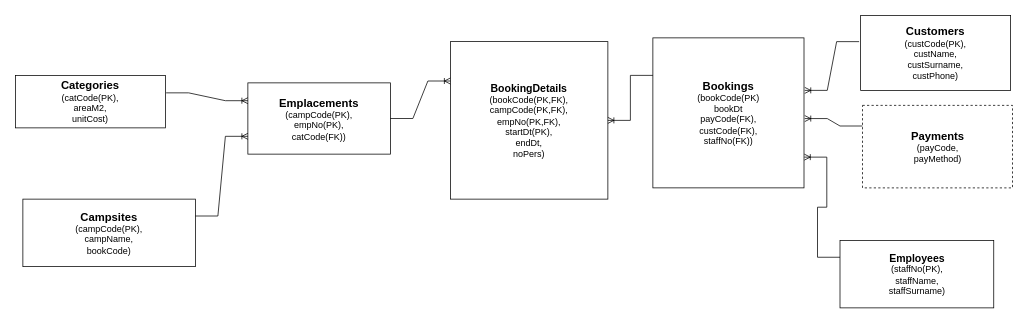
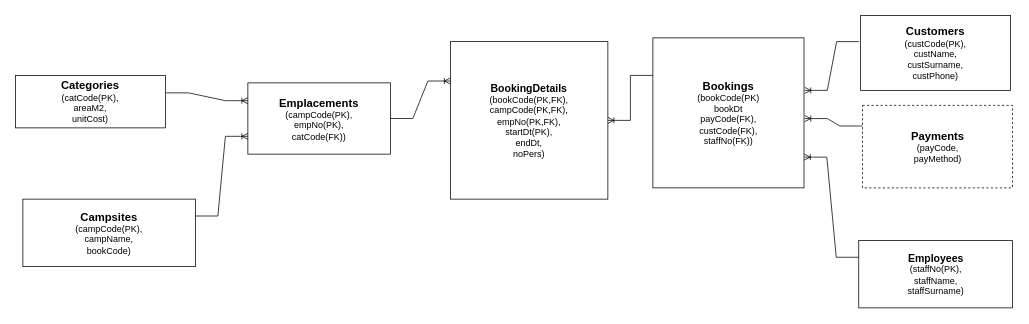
  <mxCell id="0" />
  <mxCell id="1" parent="0" />
  <mxCell id="2" value="&lt;b&gt;&lt;font style=&quot;font-size: 15px;&quot;&gt;Bookings&lt;/font&gt;&lt;/b&gt;&lt;div&gt;(bookCode(PK)&lt;/div&gt;&lt;div&gt;bookDt&lt;/div&gt;&lt;div&gt;payCode(FK),&lt;/div&gt;&lt;div&gt;custCode(FK),&lt;/div&gt;&lt;div&gt;staffNo(FK))&lt;/div&gt;" style="rounded=0;whiteSpace=wrap;html=1;" vertex="1" parent="1"><mxGeometry x="870" y="50" width="201.5" height="200" as="geometry" /></mxCell>
  <mxCell id="3" value="&lt;b&gt;&lt;font style=&quot;font-size: 15px;&quot;&gt;Customers&lt;/font&gt;&lt;/b&gt;&lt;div&gt;(custCode(PK),&lt;/div&gt;&lt;div&gt;custName,&lt;/div&gt;&lt;div&gt;custSurname,&lt;/div&gt;&lt;div&gt;custPhone)&lt;/div&gt;" style="rounded=0;whiteSpace=wrap;html=1;" vertex="1" parent="1"><mxGeometry x="1147" y="20" width="200" height="100" as="geometry" /></mxCell>
- <mxCell id="4" value="&lt;b&gt;&lt;font style=&quot;font-size: 14px;&quot;&gt;Employees&lt;/font&gt;&lt;/b&gt;&lt;div&gt;(staffNo(PK),&lt;/div&gt;&lt;div&gt;staffName,&lt;/div&gt;&lt;div&gt;staffSurname)&lt;/div&gt;" style="rounded=0;whiteSpace=wrap;html=1;" vertex="1" parent="1"><mxGeometry x="1119.5" y="320" width="205" height="90" as="geometry" /></mxCell>
+ <mxCell id="4" value="&lt;b&gt;&lt;font style=&quot;font-size: 14px;&quot;&gt;Employees&lt;/font&gt;&lt;/b&gt;&lt;div&gt;(staffNo(PK),&lt;/div&gt;&lt;div&gt;staffName,&lt;/div&gt;&lt;div&gt;staffSurname)&lt;/div&gt;" style="rounded=0;whiteSpace=wrap;html=1;" vertex="1" parent="1"><mxGeometry x="1144.5" y="320" width="205" height="90" as="geometry" /></mxCell>
  <mxCell id="5" value="&lt;b&gt;&lt;font style=&quot;font-size: 15px;&quot;&gt;Payments&lt;/font&gt;&lt;/b&gt;&lt;div&gt;(payCode,&lt;/div&gt;&lt;div&gt;payMethod)&lt;/div&gt;" style="rounded=0;whiteSpace=wrap;html=1;dashed=1;" vertex="1" parent="1"><mxGeometry x="1149.5" y="140" width="200" height="110" as="geometry" /></mxCell>
  <mxCell id="6" value="&lt;b&gt;&lt;font style=&quot;font-size: 15px;&quot;&gt;Campsites&lt;/font&gt;&lt;/b&gt;&lt;div&gt;(campCode(PK),&lt;/div&gt;&lt;div&gt;campName,&lt;/div&gt;&lt;div&gt;bookCode)&lt;/div&gt;" style="rounded=0;whiteSpace=wrap;html=1;" vertex="1" parent="1"><mxGeometry x="30" y="265" width="230" height="90" as="geometry" /></mxCell>
  <mxCell id="7" value="&lt;b&gt;&lt;font style=&quot;font-size: 15px;&quot;&gt;Categories&lt;/font&gt;&lt;/b&gt;&lt;div&gt;(catCode(PK),&lt;/div&gt;&lt;div&gt;areaM2,&lt;/div&gt;&lt;div&gt;unitCost)&lt;/div&gt;" style="rounded=0;whiteSpace=wrap;html=1;" vertex="1" parent="1"><mxGeometry x="20" y="100" width="200" height="70" as="geometry" /></mxCell>
  <mxCell id="8" value="&lt;b&gt;&lt;font style=&quot;font-size: 15px;&quot;&gt;Emplacements&lt;/font&gt;&lt;/b&gt;&lt;div&gt;(campCode(PK),&lt;/div&gt;&lt;div&gt;empNo(PK),&lt;/div&gt;&lt;div&gt;catCode(FK))&lt;/div&gt;" style="rounded=0;whiteSpace=wrap;html=1;" vertex="1" parent="1"><mxGeometry x="330" y="110" width="190" height="95" as="geometry" /></mxCell>
  <mxCell id="9" value="&lt;b&gt;&lt;font style=&quot;font-size: 14px;&quot;&gt;BookingDetails&lt;/font&gt;&lt;/b&gt;&lt;div&gt;(bookCode(PK,FK)&lt;span style=&quot;background-color: transparent; color: light-dark(rgb(0, 0, 0), rgb(255, 255, 255));&quot;&gt;,&lt;/span&gt;&lt;/div&gt;&lt;div&gt;campCode&lt;span style=&quot;background-color: transparent; color: light-dark(rgb(0, 0, 0), rgb(255, 255, 255));&quot;&gt;(PK,FK)&lt;/span&gt;&lt;span style=&quot;background-color: transparent; color: light-dark(rgb(0, 0, 0), rgb(255, 255, 255));&quot;&gt;,&lt;/span&gt;&lt;/div&gt;&lt;div&gt;empNo&lt;span style=&quot;background-color: transparent; color: light-dark(rgb(0, 0, 0), rgb(255, 255, 255));&quot;&gt;(PK,FK)&lt;/span&gt;&lt;span style=&quot;background-color: transparent; color: light-dark(rgb(0, 0, 0), rgb(255, 255, 255));&quot;&gt;,&lt;/span&gt;&lt;/div&gt;&lt;div&gt;startDt(PK),&lt;/div&gt;&lt;div&gt;endDt,&lt;/div&gt;&lt;div&gt;noPers)&lt;/div&gt;" style="rounded=0;whiteSpace=wrap;html=1;" vertex="1" parent="1"><mxGeometry x="600" y="55" width="210" height="210" as="geometry" /></mxCell>
  <mxCell id="10" value="" style="edgeStyle=entityRelationEdgeStyle;fontSize=12;html=1;endArrow=ERoneToMany;rounded=0;entryX=1;entryY=0.5;entryDx=0;entryDy=0;exitX=0;exitY=0.25;exitDx=0;exitDy=0;" edge="1" parent="1" source="2" target="9"><mxGeometry width="100" height="100" relative="1" as="geometry"><mxPoint x="680" y="410" as="sourcePoint" /><mxPoint x="780" y="310" as="targetPoint" /></mxGeometry></mxCell>
  <mxCell id="11" value="" style="edgeStyle=entityRelationEdgeStyle;fontSize=12;html=1;endArrow=ERoneToMany;rounded=0;exitX=-0.01;exitY=0.35;exitDx=0;exitDy=0;exitPerimeter=0;entryX=1.005;entryY=0.35;entryDx=0;entryDy=0;entryPerimeter=0;" edge="1" parent="1" source="3" target="2"><mxGeometry width="100" height="100" relative="1" as="geometry"><mxPoint x="680" y="410" as="sourcePoint" /><mxPoint x="780" y="310" as="targetPoint" /></mxGeometry></mxCell>
  <mxCell id="12" value="" style="edgeStyle=entityRelationEdgeStyle;fontSize=12;html=1;endArrow=ERoneToMany;rounded=0;entryX=1.002;entryY=0.795;entryDx=0;entryDy=0;exitX=0;exitY=0.25;exitDx=0;exitDy=0;entryPerimeter=0;" edge="1" parent="1" source="4" target="2"><mxGeometry width="100" height="100" relative="1" as="geometry"><mxPoint x="620" y="265.96" as="sourcePoint" /><mxPoint x="710.5" y="130" as="targetPoint" /><Array as="points"><mxPoint x="664" y="266" /><mxPoint x="710" y="240" /><mxPoint x="690" y="200" /></Array></mxGeometry></mxCell>
  <mxCell id="13" value="" style="edgeStyle=entityRelationEdgeStyle;fontSize=12;html=1;endArrow=ERoneToMany;rounded=0;exitX=0;exitY=0.25;exitDx=0;exitDy=0;entryX=1.005;entryY=0.538;entryDx=0;entryDy=0;entryPerimeter=0;" edge="1" parent="1" source="5" target="2"><mxGeometry width="100" height="100" relative="1" as="geometry"><mxPoint x="730" y="240" as="sourcePoint" /><mxPoint x="830" y="160" as="targetPoint" /><Array as="points"><mxPoint x="930" y="210" /><mxPoint x="740" y="180" /></Array></mxGeometry></mxCell>
  <mxCell id="14" value="" style="edgeStyle=entityRelationEdgeStyle;fontSize=12;html=1;endArrow=ERoneToMany;rounded=0;exitX=1;exitY=0.25;exitDx=0;exitDy=0;entryX=0;entryY=0.75;entryDx=0;entryDy=0;" edge="1" parent="1" source="6" target="8"><mxGeometry width="100" height="100" relative="1" as="geometry"><mxPoint x="680" y="410" as="sourcePoint" /><mxPoint x="780" y="310" as="targetPoint" /><Array as="points"><mxPoint y="250" x="320" /></Array></mxGeometry></mxCell>
  <mxCell id="15" value="" style="edgeStyle=entityRelationEdgeStyle;fontSize=12;html=1;endArrow=ERoneToMany;rounded=0;exitX=1;exitY=0.5;exitDx=0;exitDy=0;entryX=0;entryY=0.25;entryDx=0;entryDy=0;" edge="1" parent="1" source="8" target="9"><mxGeometry width="100" height="100" relative="1" as="geometry"><mxPoint x="680" y="410" as="sourcePoint" /><mxPoint x="780" y="310" as="targetPoint" /></mxGeometry></mxCell>
  <mxCell id="16" value="" style="edgeStyle=entityRelationEdgeStyle;fontSize=12;html=1;endArrow=ERoneToMany;rounded=0;exitX=1.005;exitY=0.333;exitDx=0;exitDy=0;exitPerimeter=0;entryX=0;entryY=0.25;entryDx=0;entryDy=0;" edge="1" parent="1" source="7" target="8"><mxGeometry width="100" height="100" relative="1" as="geometry"><mxPoint x="680" y="410" as="sourcePoint" /><mxPoint x="780" y="310" as="targetPoint" /></mxGeometry></mxCell>
